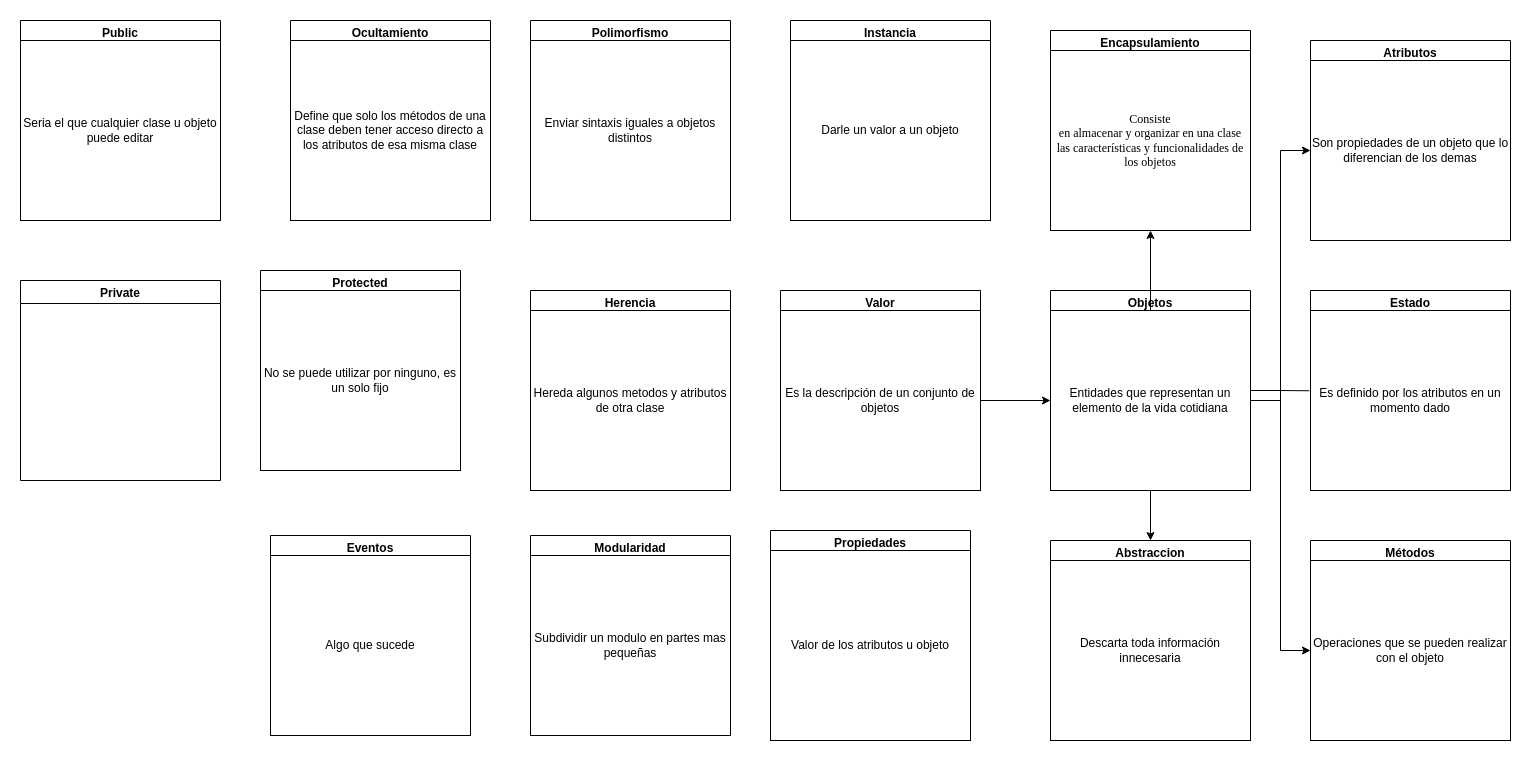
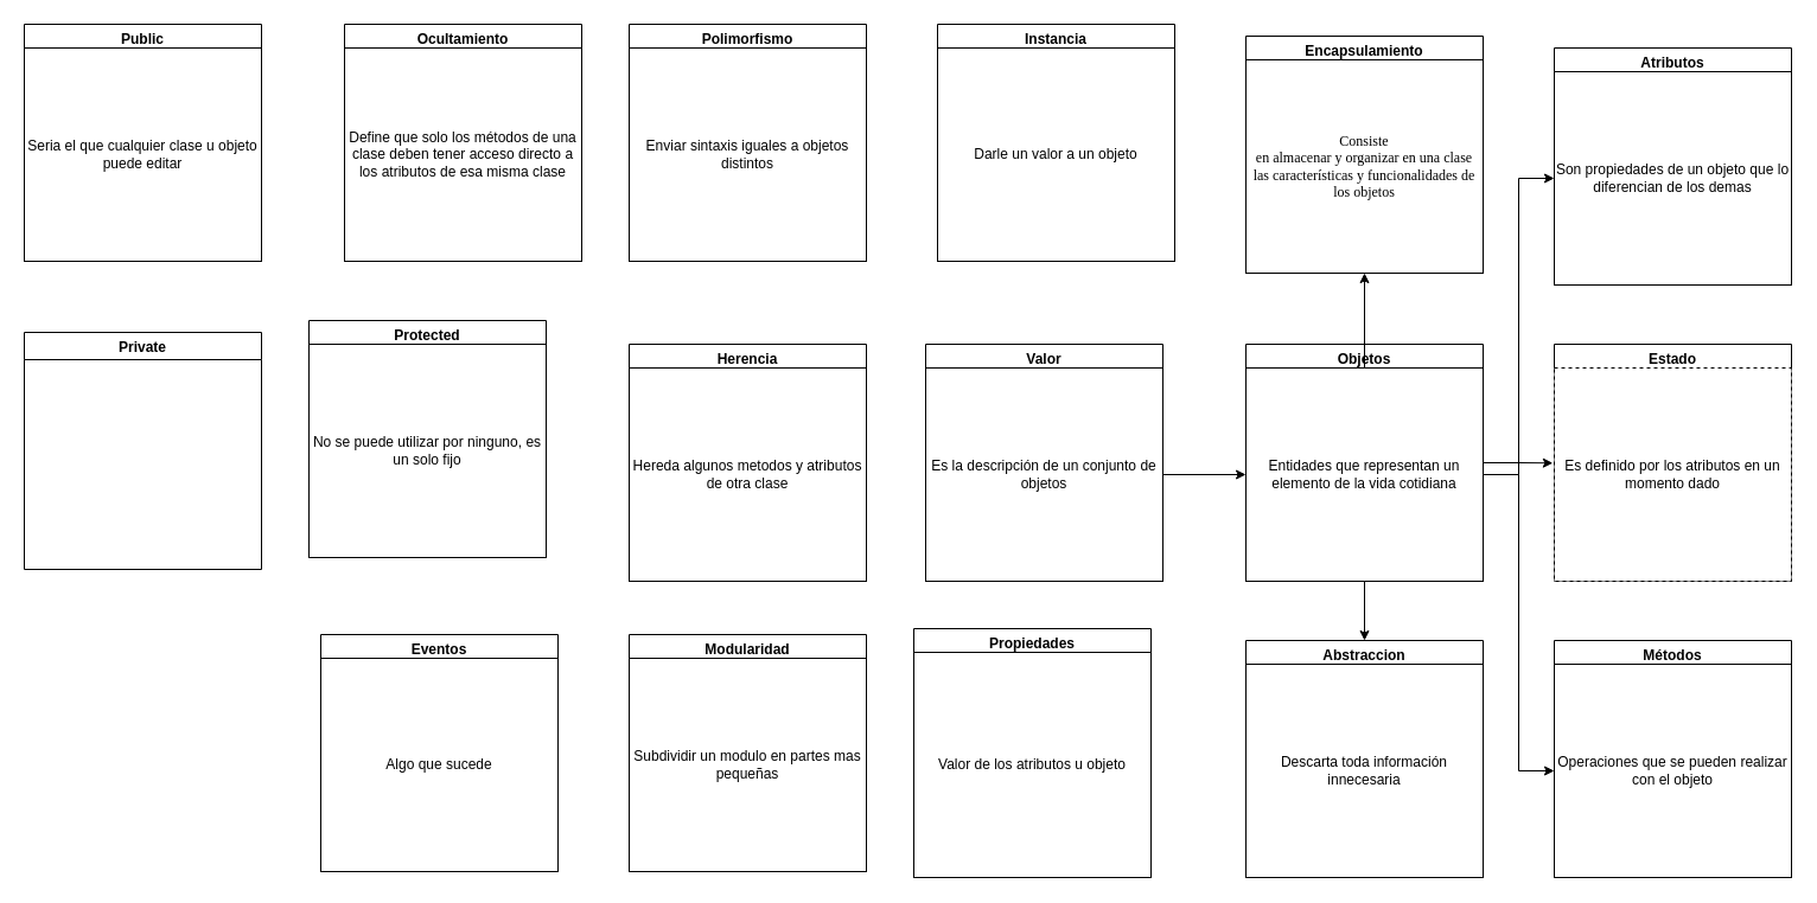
  <mxCell id="0" />
  <mxCell id="1" parent="0" />
  <mxCell id="2" value="Métodos" style="swimlane;" parent="1" vertex="1"><mxGeometry x="1310" y="540" width="200" height="200" as="geometry" /></mxCell>
  <mxCell id="3" value="Operaciones que se pueden realizar con el objeto" style="rounded=0;whiteSpace=wrap;html=1;" parent="2" vertex="1"><mxGeometry y="20" width="200" height="180" as="geometry" /></mxCell>
  <mxCell id="4" value="Estado" style="swimlane;" parent="1" vertex="1"><mxGeometry x="1310" y="290" width="200" height="200" as="geometry" /></mxCell>
- <mxCell id="5" value="Es definido por los atributos en un momento dado" style="rounded=0;whiteSpace=wrap;html=1;" parent="4" vertex="1"><mxGeometry y="20" width="200" height="180" as="geometry" /></mxCell>
+ <mxCell id="5" value="Es definido por los atributos en un momento dado" style="rounded=0;whiteSpace=wrap;html=1;dashed=1;" parent="4" vertex="1"><mxGeometry y="20" width="200" height="180" as="geometry" /></mxCell>
  <mxCell id="6" value="Atributos" style="swimlane;" parent="1" vertex="1"><mxGeometry x="1310" y="40" width="200" height="200" as="geometry" /></mxCell>
  <mxCell id="7" value="Son propiedades de un objeto que lo diferencian de los demas" style="rounded=0;whiteSpace=wrap;html=1;" parent="6" vertex="1"><mxGeometry y="20" width="200" height="180" as="geometry" /></mxCell>
  <mxCell id="8" value="Valor" style="swimlane;" parent="1" vertex="1"><mxGeometry x="780" y="290" width="200" height="200" as="geometry" /></mxCell>
  <mxCell id="9" value="Es la descripción de un conjunto de objetos" style="rounded=0;whiteSpace=wrap;html=1;" parent="8" vertex="1"><mxGeometry y="20" width="200" height="180" as="geometry" /></mxCell>
  <mxCell id="10" value="Propiedades" style="swimlane;" parent="1" vertex="1"><mxGeometry x="770" y="530" width="200" height="210" as="geometry" /></mxCell>
  <mxCell id="11" value="Valor de los atributos u objeto" style="rounded=0;whiteSpace=wrap;html=1;" parent="10" vertex="1"><mxGeometry y="20" width="200" height="190" as="geometry" /></mxCell>
  <mxCell id="12" value="Herencia" style="swimlane;" parent="1" vertex="1"><mxGeometry x="530" y="290" width="200" height="200" as="geometry" /></mxCell>
  <mxCell id="13" value="Hereda algunos metodos y atributos de otra clase" style="rounded=0;whiteSpace=wrap;html=1;" parent="12" vertex="1"><mxGeometry y="20" width="200" height="180" as="geometry" /></mxCell>
  <mxCell id="14" value="Eventos" style="swimlane;" parent="1" vertex="1"><mxGeometry x="270" y="535" width="200" height="200" as="geometry" /></mxCell>
  <mxCell id="15" value="Algo que sucede" style="rounded=0;whiteSpace=wrap;html=1;" parent="14" vertex="1"><mxGeometry y="20" width="200" height="180" as="geometry" /></mxCell>
  <mxCell id="16" value="Instancia" style="swimlane;" parent="1" vertex="1"><mxGeometry x="790" y="20" width="200" height="200" as="geometry" /></mxCell>
  <mxCell id="17" value="Darle un valor a un objeto" style="rounded=0;whiteSpace=wrap;html=1;" parent="16" vertex="1"><mxGeometry y="20" width="200" height="180" as="geometry" /></mxCell>
  <mxCell id="18" value="Abstraccion" style="swimlane;" parent="1" vertex="1"><mxGeometry x="1050" y="540" width="200" height="200" as="geometry" /></mxCell>
  <mxCell id="19" value="Descarta toda información innecesaria" style="rounded=0;whiteSpace=wrap;html=1;" parent="18" vertex="1"><mxGeometry y="20" width="200" height="180" as="geometry" /></mxCell>
  <mxCell id="20" value="Encapsulamiento" style="swimlane;fontStyle=1" parent="1" vertex="1"><mxGeometry x="1050" y="30" width="200" height="200" as="geometry" /></mxCell>
  <mxCell id="21" value="&lt;font style=&quot;font-size: 12px&quot;&gt;&lt;br&gt;&lt;br&gt;&lt;span style=&quot;font-family: &amp;#34;calibri&amp;#34; ; color: black&quot;&gt;Consiste&lt;br&gt;en almacenar y organizar en una clase las características y funcionalidades de&lt;br&gt;los objetos&lt;/span&gt;&lt;br&gt;&lt;br&gt;&lt;br&gt;&lt;/font&gt;" style="rounded=0;whiteSpace=wrap;html=1;" parent="20" vertex="1"><mxGeometry y="20" width="200" height="180" as="geometry" /></mxCell>
  <mxCell id="22" value="Ocultamiento" style="swimlane;" parent="1" vertex="1"><mxGeometry x="290" y="20" width="200" height="200" as="geometry" /></mxCell>
  <mxCell id="23" value="Define que solo los métodos de una clase deben tener acceso directo a los atributos de esa misma clase" style="rounded=0;whiteSpace=wrap;html=1;" parent="22" vertex="1"><mxGeometry y="20" width="200" height="180" as="geometry" /></mxCell>
  <mxCell id="24" style="edgeStyle=orthogonalEdgeStyle;rounded=0;orthogonalLoop=1;jettySize=auto;html=1;entryX=0.5;entryY=0;entryDx=0;entryDy=0;fontSize=12;" parent="1" source="26" target="18" edge="1"><mxGeometry relative="1" as="geometry" /></mxCell>
- <mxCell id="25" style="edgeStyle=orthogonalEdgeStyle;rounded=0;orthogonalLoop=1;jettySize=auto;html=1;entryX=-0.006;entryY=0.446;entryDx=0;entryDy=0;entryPerimeter=0;fontSize=12;endArrow=none;" parent="1" source="26" target="5" edge="1"><mxGeometry relative="1" as="geometry" /></mxCell>
+ <mxCell id="25" style="edgeStyle=orthogonalEdgeStyle;rounded=0;orthogonalLoop=1;jettySize=auto;html=1;entryX=-0.006;entryY=0.446;entryDx=0;entryDy=0;entryPerimeter=0;fontSize=12;" parent="1" source="26" target="5" edge="1"><mxGeometry relative="1" as="geometry" /></mxCell>
  <mxCell id="26" value="Objetos" style="swimlane;" parent="1" vertex="1"><mxGeometry x="1050" y="290" width="200" height="200" as="geometry" /></mxCell>
  <mxCell id="27" value="Entidades que representan un elemento de la vida cotidiana" style="rounded=0;whiteSpace=wrap;html=1;align=center;" parent="26" vertex="1"><mxGeometry y="20" width="200" height="180" as="geometry" /></mxCell>
  <mxCell id="28" value="Modularidad" style="swimlane;" parent="1" vertex="1"><mxGeometry x="530" y="535" width="200" height="200" as="geometry" /></mxCell>
  <mxCell id="29" value="Subdividir un modulo en partes mas pequeñas" style="rounded=0;whiteSpace=wrap;html=1;" parent="28" vertex="1"><mxGeometry y="20" width="200" height="180" as="geometry" /></mxCell>
  <mxCell id="30" value="Polimorfismo" style="swimlane;" parent="1" vertex="1"><mxGeometry x="530" y="20" width="200" height="200" as="geometry" /></mxCell>
  <mxCell id="31" value="Enviar sintaxis iguales a objetos distintos" style="rounded=0;whiteSpace=wrap;html=1;" parent="30" vertex="1"><mxGeometry y="20" width="200" height="180" as="geometry" /></mxCell>
  <mxCell id="32" style="edgeStyle=orthogonalEdgeStyle;rounded=0;orthogonalLoop=1;jettySize=auto;html=1;entryX=0;entryY=0.5;entryDx=0;entryDy=0;fontSize=12;" parent="1" source="9" target="27" edge="1"><mxGeometry relative="1" as="geometry" /></mxCell>
  <mxCell id="33" style="edgeStyle=orthogonalEdgeStyle;rounded=0;orthogonalLoop=1;jettySize=auto;html=1;entryX=0.5;entryY=1;entryDx=0;entryDy=0;fontSize=12;" parent="1" source="27" target="20" edge="1"><mxGeometry relative="1" as="geometry" /></mxCell>
  <mxCell id="34" style="edgeStyle=orthogonalEdgeStyle;rounded=0;orthogonalLoop=1;jettySize=auto;html=1;entryX=0;entryY=0.5;entryDx=0;entryDy=0;fontSize=12;" parent="1" source="27" target="3" edge="1"><mxGeometry relative="1" as="geometry" /></mxCell>
  <mxCell id="35" style="edgeStyle=orthogonalEdgeStyle;rounded=0;orthogonalLoop=1;jettySize=auto;html=1;entryX=0;entryY=0.5;entryDx=0;entryDy=0;fontSize=12;" parent="1" source="27" target="7" edge="1"><mxGeometry relative="1" as="geometry" /></mxCell>
  <mxCell id="36" value="Protected" style="swimlane;" vertex="1" parent="1"><mxGeometry x="260" y="270" width="200" height="200" as="geometry" /></mxCell>
  <mxCell id="37" value="No se puede utilizar por ninguno, es un solo fijo" style="rounded=0;whiteSpace=wrap;html=1;" vertex="1" parent="36"><mxGeometry y="20" width="200" height="180" as="geometry" /></mxCell>
  <mxCell id="38" value="Private" style="swimlane;" vertex="1" parent="1"><mxGeometry x="20" y="280" width="200" height="200" as="geometry" /></mxCell>
  <mxCell id="39" value="Public" style="swimlane;" vertex="1" parent="1"><mxGeometry x="20" y="20" width="200" height="200" as="geometry" /></mxCell>
  <mxCell id="40" value="Seria el que cualquier clase u objeto puede editar" style="rounded=0;whiteSpace=wrap;html=1;" vertex="1" parent="39"><mxGeometry y="20" width="200" height="180" as="geometry" /></mxCell>
